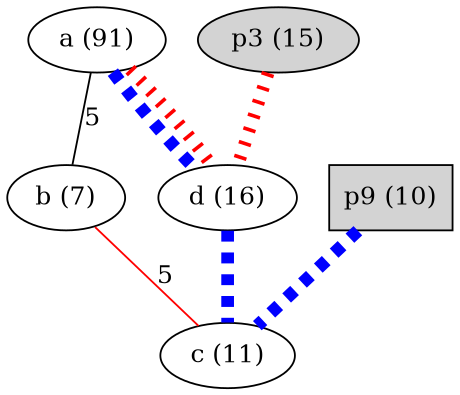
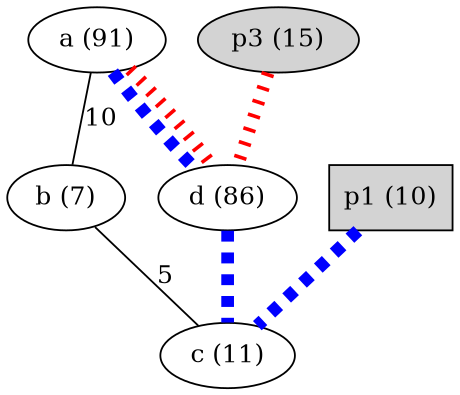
  graph {
    edge [color=blue penwidth=7 style=dashed]
    n1 [label="a (91)" width=0.5]
    n2 [label="b (7)" width=0.5]
-   n3 [label="d (16)" width=0.5]
-   n4 [label="p9 (10)" shape=box style="filled, fillcolor=gray" width=0.5]
+   n3 [label="d (86)" width=0.5]
+   n4 [label="p1 (10)" shape=box style="filled, fillcolor=gray" width=0.5]
    n5 [label="p3 (15)" shape=ellipse style="filled, fillcolor=gray" width=0.5]
    n6 [label="c (11)" width=0.5]
    subgraph sub_1 {
      rank=1
      n1
    }
    subgraph sub_2 {
      rank=same
      n2
      n3
    }
    subgraph sub_3 {
      n4
      n5
    }
-   n1 -- n2 [label=5 color="" penwidth="" style=""]
+   n1 -- n2 [label=10 color="" penwidth="" style=""]
    n1 -- n3 [arrowhead=none]
    n1 -- n3 [color=red style=dotted]
-   n2 -- n6 [label=5 color=red penwidth="" style=""]
+   n2 -- n6 [label=5 color="" penwidth="" style=""]
    n3 -- n6
    n4 -- n6
    n5 -- n3 [color=red style=dotted]
  }
